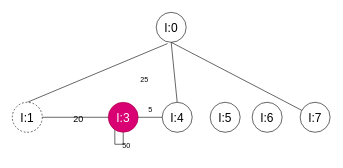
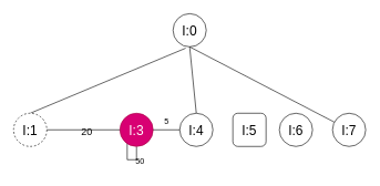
  <mxCell id="0" />
  <mxCell id="1" parent="0" />
  <mxCell id="2" value="" style="orthogonalLoop=1;jettySize=auto;html=1;endArrow=none;endFill=0;entryX=0.5;entryY=0;entryDx=0;entryDy=0;exitX=0.38;exitY=1.04;exitDx=0;exitDy=0;exitPerimeter=0;" parent="1" source="4" target="11" edge="1"><mxGeometry relative="1" as="geometry"><mxPoint x="45" y="170" as="targetPoint" /></mxGeometry></mxCell>
  <mxCell id="3" style="rounded=0;orthogonalLoop=1;jettySize=auto;html=1;exitX=0.5;exitY=1;exitDx=0;exitDy=0;entryX=0.5;entryY=0;entryDx=0;entryDy=0;endArrow=none;endFill=0;" parent="1" source="4" target="5" edge="1"><mxGeometry relative="1" as="geometry" /></mxCell>
  <mxCell id="4" value="&lt;font face=&quot;Helvetica&quot;&gt;&lt;font style=&quot;vertical-align: inherit;&quot;&gt;&lt;font style=&quot;vertical-align: inherit;&quot;&gt;I:0&lt;/font&gt;&lt;/font&gt;&lt;/font&gt;" style="ellipse;whiteSpace=wrap;html=1;aspect=fixed;hachureGap=4;fontFamily=Architects Daughter;fontSource=https%3A%2F%2Ffonts.googleapis.com%2Fcss%3Ffamily%3DArchitects%2BDaughter;fontSize=20;shadow=0;" parent="1" vertex="1"><mxGeometry x="260" y="20" width="50" height="50" as="geometry" /></mxCell>
  <mxCell id="5" value="&lt;font face=&quot;Helvetica&quot;&gt;I:4&lt;/font&gt;" style="ellipse;whiteSpace=wrap;html=1;aspect=fixed;hachureGap=4;fontFamily=Architects Daughter;fontSource=https%3A%2F%2Ffonts.googleapis.com%2Fcss%3Ffamily%3DArchitects%2BDaughter;fontSize=20;shadow=0;" parent="1" vertex="1"><mxGeometry x="270" y="170" width="50" height="50" as="geometry" /></mxCell>
  <mxCell id="6" value="&lt;font face=&quot;Helvetica&quot;&gt;I:6&lt;/font&gt;" style="ellipse;whiteSpace=wrap;html=1;aspect=fixed;hachureGap=4;fontFamily=Architects Daughter;fontSource=https%3A%2F%2Ffonts.googleapis.com%2Fcss%3Ffamily%3DArchitects%2BDaughter;fontSize=20;shadow=0;" parent="1" vertex="1"><mxGeometry x="420" y="170" width="50" height="50" as="geometry" /></mxCell>
  <mxCell id="7" style="edgeStyle=orthogonalEdgeStyle;rounded=0;orthogonalLoop=1;jettySize=auto;html=1;entryX=0;entryY=1;entryDx=0;entryDy=0;" edge="1" parent="1" source="8" target="8"><mxGeometry relative="1" as="geometry"><mxPoint x="190" y="230" as="targetPoint" /><Array as="points"><mxPoint x="205" y="240" /><mxPoint x="191" y="240" /><mxPoint x="191" y="213" /></Array></mxGeometry></mxCell>
  <mxCell id="8" value="&lt;font face=&quot;Helvetica&quot;&gt;I:3&lt;/font&gt;" style="ellipse;whiteSpace=wrap;html=1;aspect=fixed;hachureGap=4;fontFamily=Architects Daughter;fontSource=https%3A%2F%2Ffonts.googleapis.com%2Fcss%3Ffamily%3DArchitects%2BDaughter;fontSize=20;shadow=0;fillColor=#d80073;strokeColor=#A50040;fontColor=#ffffff;" parent="1" vertex="1"><mxGeometry x="180" y="170" width="50" height="50" as="geometry" /></mxCell>
- <mxCell id="9" value="&lt;font face=&quot;Helvetica&quot;&gt;I:5&lt;/font&gt;" style="ellipse;whiteSpace=wrap;html=1;aspect=fixed;hachureGap=4;fontFamily=Architects Daughter;fontSource=https%3A%2F%2Ffonts.googleapis.com%2Fcss%3Ffamily%3DArchitects%2BDaughter;fontSize=20;shadow=0;" parent="1" vertex="1"><mxGeometry x="350" y="170" width="50" height="50" as="geometry" /></mxCell>
+ <mxCell id="9" value="&lt;font face=&quot;Helvetica&quot;&gt;I:5&lt;/font&gt;" style="whiteSpace=wrap;html=1;aspect=fixed;hachureGap=4;fontFamily=Architects Daughter;fontSource=https%3A%2F%2Ffonts.googleapis.com%2Fcss%3Ffamily%3DArchitects%2BDaughter;fontSize=20;shadow=0;rounded=1;" parent="1" vertex="1"><mxGeometry x="350" y="170" width="50" height="50" as="geometry" /></mxCell>
  <mxCell id="10" value="&lt;font face=&quot;Helvetica&quot;&gt;I:7&lt;/font&gt;" style="ellipse;whiteSpace=wrap;html=1;aspect=fixed;hachureGap=4;fontFamily=Architects Daughter;fontSource=https%3A%2F%2Ffonts.googleapis.com%2Fcss%3Ffamily%3DArchitects%2BDaughter;fontSize=20;shadow=0;" parent="1" vertex="1"><mxGeometry x="500" y="170" width="50" height="50" as="geometry" /></mxCell>
  <mxCell id="11" value="&lt;font face=&quot;Helvetica&quot;&gt;I:1&lt;/font&gt;" style="ellipse;whiteSpace=wrap;html=1;aspect=fixed;hachureGap=4;fontFamily=Architects Daughter;fontSource=https%3A%2F%2Ffonts.googleapis.com%2Fcss%3Ffamily%3DArchitects%2BDaughter;fontSize=20;shadow=0;dashed=1;" parent="1" vertex="1"><mxGeometry x="20" y="170" width="50" height="50" as="geometry" /></mxCell>
  <mxCell id="12" value="" style="orthogonalLoop=1;jettySize=auto;html=1;endArrow=none;endFill=0;exitX=0.5;exitY=1;exitDx=0;exitDy=0;" parent="1" source="4" target="10" edge="1"><mxGeometry relative="1" as="geometry"><mxPoint x="291" y="70" as="sourcePoint" /><mxPoint x="170" y="178" as="targetPoint" /></mxGeometry></mxCell>
  <mxCell id="13" style="rounded=0;orthogonalLoop=1;jettySize=auto;html=1;entryX=0;entryY=0.5;entryDx=0;entryDy=0;endArrow=none;endFill=0;exitX=1;exitY=0.5;exitDx=0;exitDy=0;" parent="1" source="8" target="5" edge="1"><mxGeometry relative="1" as="geometry"><mxPoint x="250" y="240" as="sourcePoint" /><mxPoint x="360" y="205" as="targetPoint" /></mxGeometry></mxCell>
  <mxCell id="14" value="" style="orthogonalLoop=1;jettySize=auto;html=1;endArrow=none;endFill=0;entryX=1;entryY=0.5;entryDx=0;entryDy=0;exitX=0;exitY=0.5;exitDx=0;exitDy=0;" parent="1" source="8" target="11" edge="1"><mxGeometry relative="1" as="geometry"><mxPoint x="289" y="82" as="sourcePoint" /><mxPoint x="55" y="180" as="targetPoint" /></mxGeometry></mxCell>
  <mxCell id="15" value="&lt;font style=&quot;vertical-align: inherit; font-size: 15px;&quot;&gt;&lt;font style=&quot;vertical-align: inherit; font-size: 15px;&quot;&gt;&lt;font style=&quot;vertical-align: inherit; font-size: 15px;&quot;&gt;&lt;font style=&quot;vertical-align: inherit; font-size: 15px;&quot;&gt;&lt;font style=&quot;vertical-align: inherit;&quot;&gt;&lt;font style=&quot;vertical-align: inherit;&quot;&gt;&lt;font style=&quot;vertical-align: inherit;&quot;&gt;&lt;font style=&quot;vertical-align: inherit;&quot;&gt;&lt;font style=&quot;vertical-align: inherit;&quot;&gt;&lt;font style=&quot;vertical-align: inherit;&quot;&gt;20&lt;/font&gt;&lt;/font&gt;&lt;/font&gt;&lt;/font&gt;&lt;/font&gt;&lt;/font&gt;&lt;/font&gt;&lt;/font&gt;&lt;/font&gt;&lt;/font&gt;" style="text;html=1;align=center;verticalAlign=middle;resizable=0;points=[];autosize=1;strokeColor=none;fillColor=none;" vertex="1" parent="1"><mxGeometry x="110" y="183" width="40" height="30" as="geometry" /></mxCell>
- <mxCell id="16" value="&lt;font style=&quot;vertical-align: inherit;&quot;&gt;&lt;font style=&quot;vertical-align: inherit;&quot;&gt;&lt;font style=&quot;vertical-align: inherit;&quot;&gt;&lt;font style=&quot;vertical-align: inherit;&quot;&gt;&lt;font style=&quot;vertical-align: inherit;&quot;&gt;&lt;font style=&quot;vertical-align: inherit;&quot;&gt;&lt;font style=&quot;vertical-align: inherit;&quot;&gt;&lt;font style=&quot;vertical-align: inherit;&quot;&gt;25&lt;/font&gt;&lt;/font&gt;&lt;/font&gt;&lt;/font&gt;&lt;/font&gt;&lt;/font&gt;&lt;/font&gt;&lt;/font&gt;" style="text;html=1;align=center;verticalAlign=middle;resizable=0;points=[];autosize=1;strokeColor=none;fillColor=none;" vertex="1" parent="1"><mxGeometry x="220" y="118" width="40" height="30" as="geometry" /></mxCell>
  <mxCell id="17" value="&lt;font style=&quot;vertical-align: inherit;&quot;&gt;&lt;font style=&quot;vertical-align: inherit;&quot;&gt;&lt;font style=&quot;vertical-align: inherit;&quot;&gt;&lt;font style=&quot;vertical-align: inherit;&quot;&gt;&lt;font style=&quot;vertical-align: inherit;&quot;&gt;&lt;font style=&quot;vertical-align: inherit;&quot;&gt;&lt;font style=&quot;vertical-align: inherit;&quot;&gt;&lt;font style=&quot;vertical-align: inherit;&quot;&gt;&lt;font style=&quot;vertical-align: inherit;&quot;&gt;&lt;font style=&quot;vertical-align: inherit;&quot;&gt;5&lt;/font&gt;&lt;/font&gt;&lt;/font&gt;&lt;/font&gt;&lt;/font&gt;&lt;/font&gt;&lt;/font&gt;&lt;/font&gt;&lt;/font&gt;&lt;/font&gt;" style="text;html=1;align=center;verticalAlign=middle;resizable=0;points=[];autosize=1;strokeColor=none;fillColor=none;" vertex="1" parent="1"><mxGeometry x="235" y="168" width="30" height="30" as="geometry" /></mxCell>
  <mxCell id="18" value="&lt;font style=&quot;vertical-align: inherit;&quot;&gt;&lt;font style=&quot;vertical-align: inherit;&quot;&gt;&lt;font style=&quot;vertical-align: inherit;&quot;&gt;&lt;font style=&quot;vertical-align: inherit;&quot;&gt;50&lt;/font&gt;&lt;/font&gt;&lt;br&gt;&lt;/font&gt;&lt;/font&gt;" style="text;html=1;align=center;verticalAlign=middle;resizable=0;points=[];autosize=1;strokeColor=none;fillColor=none;" vertex="1" parent="1"><mxGeometry x="190" y="228" width="40" height="30" as="geometry" /></mxCell>
